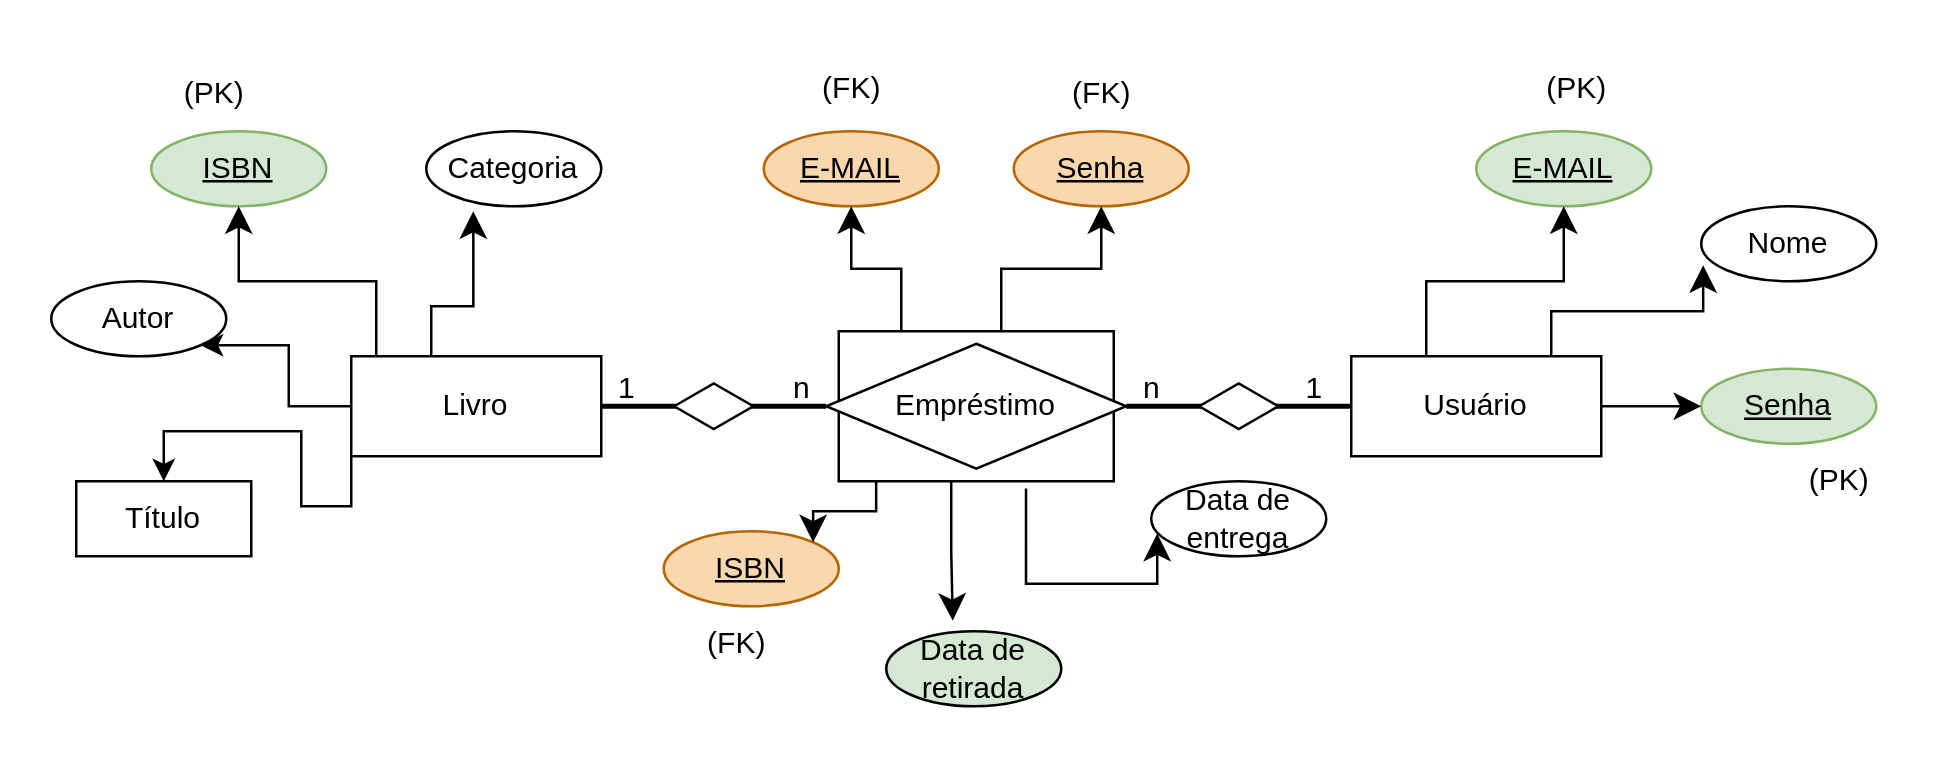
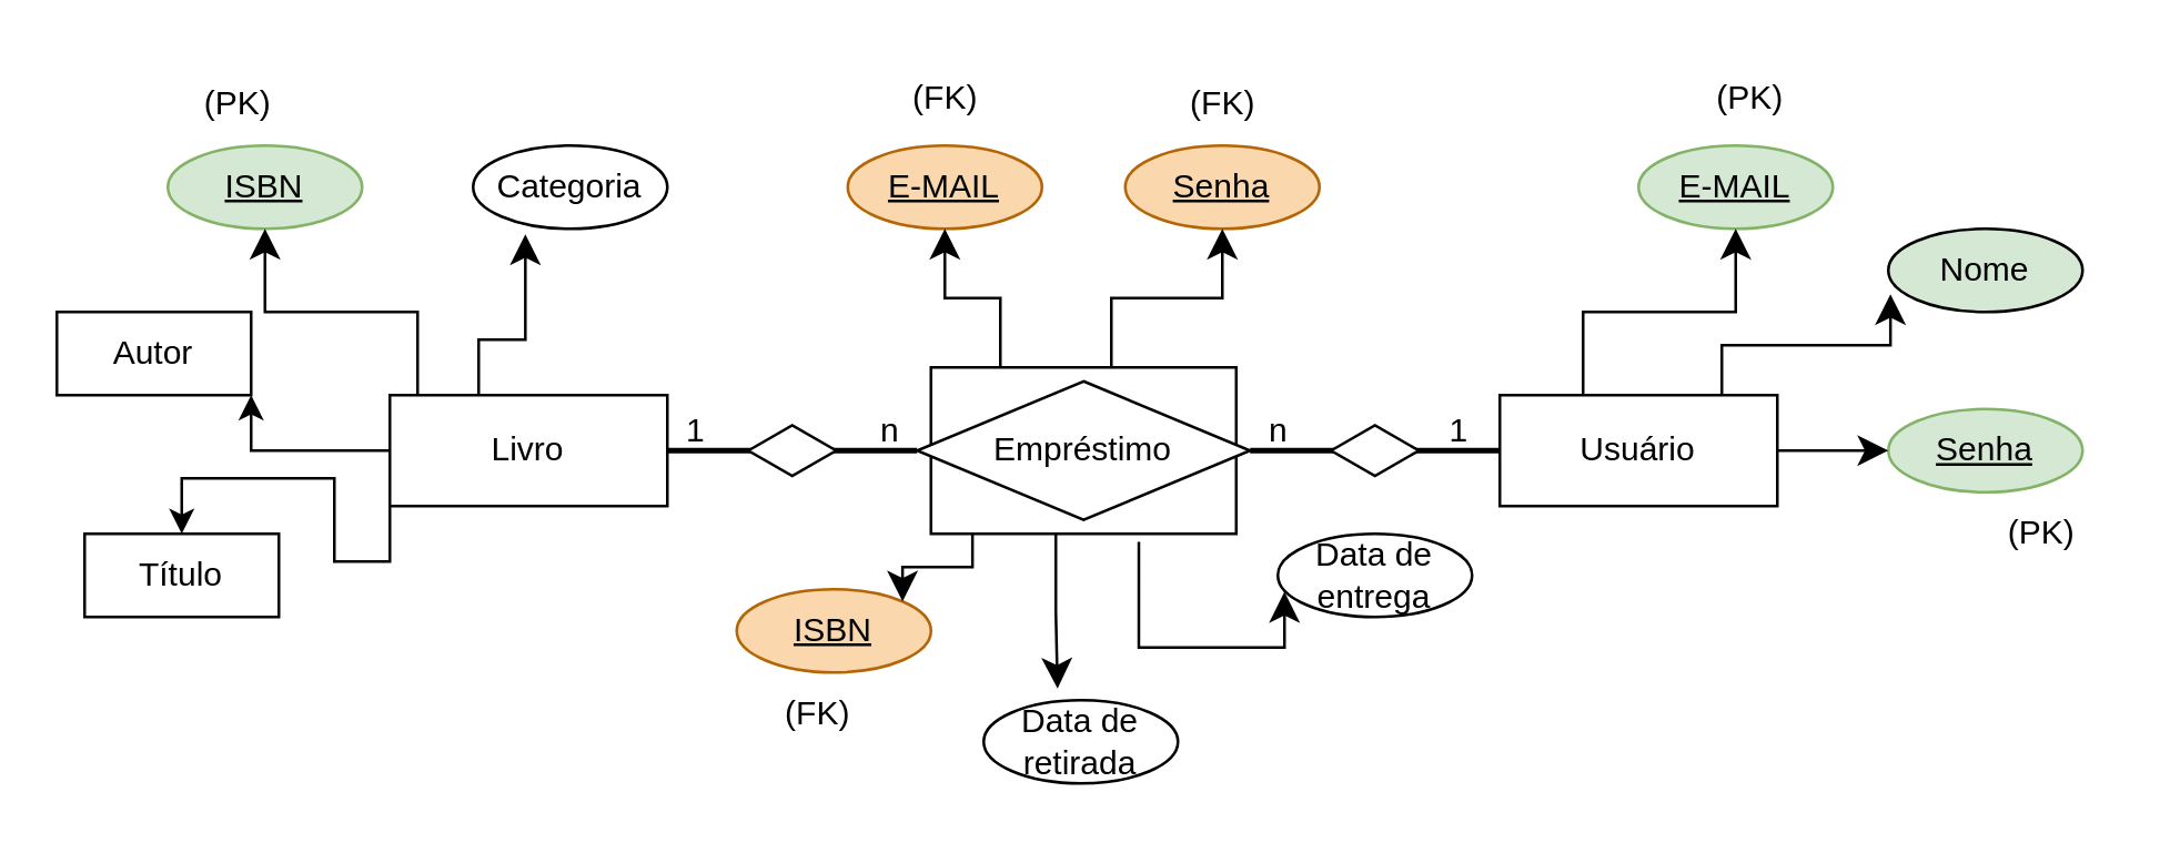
  <mxCell id="0" />
  <mxCell id="1" parent="0" />
  <mxCell id="2" value="Livro" style="whiteSpace=wrap;html=1;align=center;" vertex="1" parent="1"><mxGeometry x="335" y="132" width="110" height="60" as="geometry" /></mxCell>
  <mxCell id="3" style="edgeStyle=orthogonalEdgeStyle;rounded=0;orthogonalLoop=1;jettySize=auto;html=1;exitX=0;exitY=0.5;exitDx=0;exitDy=0;entryX=1;entryY=1;entryDx=0;entryDy=0;" edge="1" parent="1" source="5" target="8"><mxGeometry relative="1" as="geometry" /></mxCell>
  <mxCell id="4" style="edgeStyle=orthogonalEdgeStyle;rounded=0;orthogonalLoop=1;jettySize=auto;html=1;exitX=0;exitY=1;exitDx=0;exitDy=0;" edge="1" parent="1" source="5" target="7"><mxGeometry relative="1" as="geometry" /></mxCell>
  <mxCell id="5" value="Livro" style="whiteSpace=wrap;html=1;align=center;" vertex="1" parent="1"><mxGeometry x="140" y="142" width="100" height="40" as="geometry" /></mxCell>
  <mxCell id="6" value="ISBN" style="ellipse;whiteSpace=wrap;html=1;align=center;fontStyle=4;fillColor=#d5e8d4;strokeColor=#82b366;" vertex="1" parent="1"><mxGeometry x="60" y="52" width="70" height="30" as="geometry" /></mxCell>
  <mxCell id="7" value="Título" style="whiteSpace=wrap;html=1;align=center;rounded=0;" vertex="1" parent="1"><mxGeometry x="30" y="192" width="70" height="30" as="geometry" /></mxCell>
- <mxCell id="8" value="Autor" style="ellipse;whiteSpace=wrap;html=1;align=center;" vertex="1" parent="1"><mxGeometry x="20" y="112" width="70" height="30" as="geometry" /></mxCell>
+ <mxCell id="8" value="Autor" style="whiteSpace=wrap;html=1;align=center;rounded=0;" vertex="1" parent="1"><mxGeometry x="20" y="112" width="70" height="30" as="geometry" /></mxCell>
  <mxCell id="9" value="Categoria" style="ellipse;whiteSpace=wrap;html=1;align=center;" vertex="1" parent="1"><mxGeometry x="170" y="52" width="70" height="30" as="geometry" /></mxCell>
  <mxCell id="10" value="" style="edgeStyle=elbowEdgeStyle;elbow=vertical;endArrow=classic;html=1;curved=0;rounded=0;endSize=8;startSize=8;entryX=0.269;entryY=1.067;entryDx=0;entryDy=0;entryPerimeter=0;exitX=0.32;exitY=-0.01;exitDx=0;exitDy=0;exitPerimeter=0;" edge="1" parent="1" source="5" target="9"><mxGeometry width="50" height="50" relative="1" as="geometry"><mxPoint x="170" y="132" as="sourcePoint" /><mxPoint x="240" y="92" as="targetPoint" /><Array as="points"><mxPoint x="210" y="122" /></Array></mxGeometry></mxCell>
  <mxCell id="11" value="" style="edgeStyle=elbowEdgeStyle;elbow=vertical;endArrow=classic;html=1;curved=0;rounded=0;endSize=8;startSize=8;" edge="1" parent="1" target="6"><mxGeometry width="50" height="50" relative="1" as="geometry"><mxPoint x="150" y="142" as="sourcePoint" /><mxPoint x="200" y="92" as="targetPoint" /></mxGeometry></mxCell>
  <mxCell id="12" value="Empréstimo" style="rhombus;whiteSpace=wrap;html=1;" vertex="1" parent="1"><mxGeometry x="330" y="137" width="120" height="50" as="geometry" /></mxCell>
  <mxCell id="13" value="" style="line;strokeWidth=2;html=1;" vertex="1" parent="1"><mxGeometry x="240" y="157" width="90" height="10" as="geometry" /></mxCell>
  <mxCell id="14" value="" style="line;strokeWidth=2;html=1;" vertex="1" parent="1"><mxGeometry x="450" y="157" width="90" height="10" as="geometry" /></mxCell>
  <mxCell id="15" value="Usuário" style="whiteSpace=wrap;html=1;align=center;" vertex="1" parent="1"><mxGeometry x="540" y="142" width="100" height="40" as="geometry" /></mxCell>
  <mxCell id="16" value="E-MAIL" style="ellipse;whiteSpace=wrap;html=1;align=center;fontStyle=4;fillColor=#d5e8d4;strokeColor=#82b366;" vertex="1" parent="1"><mxGeometry x="590" y="52" width="70" height="30" as="geometry" /></mxCell>
- <mxCell id="17" value="Nome" style="ellipse;whiteSpace=wrap;html=1;align=center;" vertex="1" parent="1"><mxGeometry x="680" y="82" width="70" height="30" as="geometry" /></mxCell>
+ <mxCell id="17" value="Nome" style="ellipse;whiteSpace=wrap;html=1;align=center;fillColor=#d5e8d4;" vertex="1" parent="1"><mxGeometry x="680" y="82" width="70" height="30" as="geometry" /></mxCell>
  <mxCell id="18" value="Senha" style="ellipse;whiteSpace=wrap;html=1;align=center;fontStyle=4;fillColor=#d5e8d4;strokeColor=#82b366;" vertex="1" parent="1"><mxGeometry x="680" y="147" width="70" height="30" as="geometry" /></mxCell>
  <mxCell id="19" value="" style="edgeStyle=elbowEdgeStyle;elbow=vertical;endArrow=classic;html=1;curved=0;rounded=0;endSize=8;startSize=8;entryX=0.5;entryY=1;entryDx=0;entryDy=0;" edge="1" parent="1" target="16"><mxGeometry width="50" height="50" relative="1" as="geometry"><mxPoint x="570" y="142" as="sourcePoint" /><mxPoint x="620" y="92" as="targetPoint" /></mxGeometry></mxCell>
  <mxCell id="20" value="" style="edgeStyle=elbowEdgeStyle;elbow=vertical;endArrow=classic;html=1;curved=0;rounded=0;endSize=8;startSize=8;entryX=0.011;entryY=0.787;entryDx=0;entryDy=0;entryPerimeter=0;" edge="1" parent="1" target="17"><mxGeometry width="50" height="50" relative="1" as="geometry"><mxPoint x="620" y="142" as="sourcePoint" /><mxPoint x="670" y="92" as="targetPoint" /></mxGeometry></mxCell>
  <mxCell id="21" value="" style="edgeStyle=segmentEdgeStyle;endArrow=classic;html=1;curved=0;rounded=0;endSize=8;startSize=8;exitX=1;exitY=1;exitDx=0;exitDy=0;entryX=0;entryY=0.5;entryDx=0;entryDy=0;" edge="1" parent="1" target="18"><mxGeometry width="50" height="50" relative="1" as="geometry"><mxPoint x="640" y="162" as="sourcePoint" /><mxPoint x="710" y="157" as="targetPoint" /></mxGeometry></mxCell>
  <mxCell id="22" value="" style="html=1;whiteSpace=wrap;aspect=fixed;shape=isoRectangle;" vertex="1" parent="1"><mxGeometry x="269.17" y="152.5" width="31.66" height="19" as="geometry" /></mxCell>
  <mxCell id="23" value="" style="html=1;whiteSpace=wrap;aspect=fixed;shape=isoRectangle;" vertex="1" parent="1"><mxGeometry x="479.17" y="152.5" width="31.66" height="19" as="geometry" /></mxCell>
  <mxCell id="24" value="1" style="text;html=1;align=center;verticalAlign=middle;resizable=0;points=[];autosize=1;strokeColor=none;fillColor=none;" vertex="1" parent="1"><mxGeometry x="235" y="140" width="30" height="30" as="geometry" /></mxCell>
  <mxCell id="25" value="n" style="text;html=1;align=center;verticalAlign=middle;resizable=0;points=[];autosize=1;strokeColor=none;fillColor=none;" vertex="1" parent="1"><mxGeometry x="305" y="140" width="30" height="30" as="geometry" /></mxCell>
  <mxCell id="26" value="n" style="text;html=1;align=center;verticalAlign=middle;resizable=0;points=[];autosize=1;strokeColor=none;fillColor=none;" vertex="1" parent="1"><mxGeometry x="445" y="140" width="30" height="30" as="geometry" /></mxCell>
  <mxCell id="27" value="1" style="text;html=1;align=center;verticalAlign=middle;resizable=0;points=[];autosize=1;strokeColor=none;fillColor=none;" vertex="1" parent="1"><mxGeometry x="510" y="140" width="30" height="30" as="geometry" /></mxCell>
  <mxCell id="28" value="(PK)" style="text;html=1;align=center;verticalAlign=middle;resizable=0;points=[];autosize=1;strokeColor=none;fillColor=none;" vertex="1" parent="1"><mxGeometry x="60" y="22" width="50" height="30" as="geometry" /></mxCell>
  <mxCell id="29" value="(PK)" style="text;html=1;align=center;verticalAlign=middle;resizable=0;points=[];autosize=1;strokeColor=none;fillColor=none;" vertex="1" parent="1"><mxGeometry x="605" y="20" width="50" height="30" as="geometry" /></mxCell>
  <mxCell id="30" value="(PK)" style="text;html=1;align=center;verticalAlign=middle;resizable=0;points=[];autosize=1;strokeColor=none;fillColor=none;" vertex="1" parent="1"><mxGeometry x="710" y="177" width="50" height="30" as="geometry" /></mxCell>
- <mxCell id="31" value="Data de retirada" style="ellipse;whiteSpace=wrap;html=1;align=center;fillColor=#d5e8d4;" vertex="1" parent="1"><mxGeometry x="354" y="252" width="70" height="30" as="geometry" /></mxCell>
+ <mxCell id="31" value="Data de retirada" style="ellipse;whiteSpace=wrap;html=1;align=center;" vertex="1" parent="1"><mxGeometry x="354" y="252" width="70" height="30" as="geometry" /></mxCell>
  <mxCell id="32" value="Data de entrega" style="ellipse;whiteSpace=wrap;html=1;align=center;" vertex="1" parent="1"><mxGeometry x="460" y="192" width="70" height="30" as="geometry" /></mxCell>
  <mxCell id="33" value="ISBN" style="ellipse;whiteSpace=wrap;html=1;align=center;fontStyle=4;fillColor=#fad7ac;strokeColor=#b46504;" vertex="1" parent="1"><mxGeometry x="265" y="212" width="70" height="30" as="geometry" /></mxCell>
  <mxCell id="34" value="E-MAIL" style="ellipse;whiteSpace=wrap;html=1;align=center;fontStyle=4;fillColor=#fad7ac;strokeColor=#b46504;" vertex="1" parent="1"><mxGeometry x="305" y="52" width="70" height="30" as="geometry" /></mxCell>
  <mxCell id="35" value="Senha" style="ellipse;whiteSpace=wrap;html=1;align=center;fontStyle=4;fillColor=#fad7ac;strokeColor=#b46504;" vertex="1" parent="1"><mxGeometry x="405" y="52" width="70" height="30" as="geometry" /></mxCell>
  <mxCell id="36" value="" style="edgeStyle=elbowEdgeStyle;elbow=vertical;endArrow=classic;html=1;curved=0;rounded=0;endSize=8;startSize=8;entryX=0.5;entryY=1;entryDx=0;entryDy=0;" edge="1" parent="1" target="35"><mxGeometry width="50" height="50" relative="1" as="geometry"><mxPoint x="400" y="132" as="sourcePoint" /><mxPoint x="450" y="82" as="targetPoint" /></mxGeometry></mxCell>
  <mxCell id="37" value="" style="edgeStyle=elbowEdgeStyle;elbow=vertical;endArrow=classic;html=1;curved=0;rounded=0;endSize=8;startSize=8;exitX=0.409;exitY=1;exitDx=0;exitDy=0;exitPerimeter=0;entryX=0.38;entryY=-0.139;entryDx=0;entryDy=0;entryPerimeter=0;" edge="1" parent="1" source="2" target="31"><mxGeometry width="50" height="50" relative="1" as="geometry"><mxPoint x="374" y="242" as="sourcePoint" /><mxPoint x="424" y="192" as="targetPoint" /></mxGeometry></mxCell>
  <mxCell id="38" value="" style="edgeStyle=elbowEdgeStyle;elbow=vertical;endArrow=classic;html=1;curved=0;rounded=0;endSize=8;startSize=8;entryX=0.5;entryY=1;entryDx=0;entryDy=0;" edge="1" parent="1" target="34"><mxGeometry width="50" height="50" relative="1" as="geometry"><mxPoint x="360" y="132" as="sourcePoint" /><mxPoint x="410" y="82" as="targetPoint" /></mxGeometry></mxCell>
  <mxCell id="39" value="" style="edgeStyle=segmentEdgeStyle;endArrow=classic;html=1;curved=0;rounded=0;endSize=8;startSize=8;exitX=0.681;exitY=1.048;exitDx=0;exitDy=0;exitPerimeter=0;entryX=0.034;entryY=0.698;entryDx=0;entryDy=0;entryPerimeter=0;" edge="1" parent="1" source="2" target="32"><mxGeometry width="50" height="50" relative="1" as="geometry"><mxPoint x="400" y="222" as="sourcePoint" /><mxPoint x="410" y="242" as="targetPoint" /><Array as="points"><mxPoint x="410" y="233" /></Array></mxGeometry></mxCell>
  <mxCell id="40" value="" style="edgeStyle=elbowEdgeStyle;elbow=vertical;endArrow=classic;html=1;curved=0;rounded=0;endSize=8;startSize=8;exitX=0.136;exitY=1;exitDx=0;exitDy=0;exitPerimeter=0;entryX=1;entryY=0;entryDx=0;entryDy=0;" edge="1" parent="1" source="2" target="33"><mxGeometry width="50" height="50" relative="1" as="geometry"><mxPoint x="310" y="232" as="sourcePoint" /><mxPoint x="360" y="182" as="targetPoint" /></mxGeometry></mxCell>
  <mxCell id="41" value="(FK)" style="text;html=1;align=center;verticalAlign=middle;resizable=0;points=[];autosize=1;strokeColor=none;fillColor=none;" vertex="1" parent="1"><mxGeometry x="315" y="20" width="50" height="30" as="geometry" /></mxCell>
  <mxCell id="42" value="(FK)" style="text;html=1;align=center;verticalAlign=middle;resizable=0;points=[];autosize=1;strokeColor=none;fillColor=none;" vertex="1" parent="1"><mxGeometry x="415" y="22" width="50" height="30" as="geometry" /></mxCell>
  <mxCell id="43" value="(FK)" style="text;html=1;align=center;verticalAlign=middle;resizable=0;points=[];autosize=1;strokeColor=none;fillColor=none;" vertex="1" parent="1"><mxGeometry x="269.17" y="242" width="50" height="30" as="geometry" /></mxCell>
